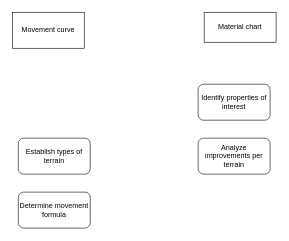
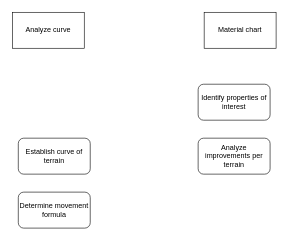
  <mxCell id="0" />
  <mxCell id="1" parent="0" />
- <mxCell id="2" value="Movement curve" style="rounded=0;whiteSpace=wrap;html=1;" vertex="1" parent="1"><mxGeometry x="20" y="20" width="120" height="60" as="geometry" /></mxCell>
- <mxCell id="3" value="Material chart" style="rounded=0;whiteSpace=wrap;html=1;" vertex="1" parent="1"><mxGeometry x="340" y="20" width="120" height="50" as="geometry" /></mxCell>
+ <mxCell id="2" value="Analyze curve" style="rounded=0;whiteSpace=wrap;html=1;" vertex="1" parent="1"><mxGeometry x="20" y="20" width="120" height="60" as="geometry" /></mxCell>
+ <mxCell id="3" value="Material chart" style="rounded=0;whiteSpace=wrap;html=1;" vertex="1" parent="1"><mxGeometry x="340" y="20" width="120" height="60" as="geometry" /></mxCell>
  <mxCell id="4" value="Identify properties of interest" style="rounded=1;whiteSpace=wrap;html=1;" vertex="1" parent="1"><mxGeometry x="330" y="140" width="120" height="60" as="geometry" /></mxCell>
  <mxCell id="5" value="Determine movement formula" style="rounded=1;whiteSpace=wrap;html=1;" vertex="1" parent="1"><mxGeometry x="30" y="320" width="120" height="60" as="geometry" /></mxCell>
- <mxCell id="6" value="Establish types of terrain" style="rounded=1;whiteSpace=wrap;html=1;" vertex="1" parent="1"><mxGeometry x="30" y="230" width="120" height="60" as="geometry" /></mxCell>
+ <mxCell id="6" value="Establish curve of terrain" style="rounded=1;whiteSpace=wrap;html=1;" vertex="1" parent="1"><mxGeometry x="30" y="230" width="120" height="60" as="geometry" /></mxCell>
  <mxCell id="7" value="Analyze improvements per terrain" style="rounded=1;whiteSpace=wrap;html=1;" vertex="1" parent="1"><mxGeometry x="330" y="230" width="120" height="60" as="geometry" /></mxCell>
